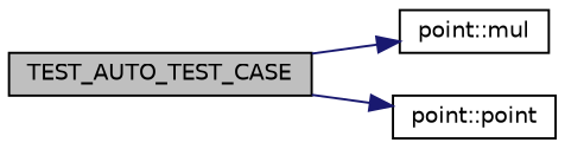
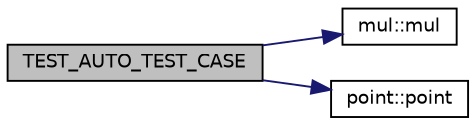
  digraph {
    rankdir=LR
    node [color=black fillcolor=white fontname=Helvetica fontsize=10 shape=record style=filled]
    edge [color=midnightblue fontname=Helvetica fontsize=10 labelfontname=Helvetica labelfontsize=10 style=solid]
    n1 [fillcolor=grey75 fontcolor=black height=0.2 label=TEST_AUTO_TEST_CASE width=0.4]
-   n2 [height=0.2 label="point::mul" width=0.4]
+   n2 [height=0.2 label="mul::mul" width=0.4]
    n3 [height=0.2 label="point::point" width=0.4]
    n1 -> n2
    n1 -> n3
  }
